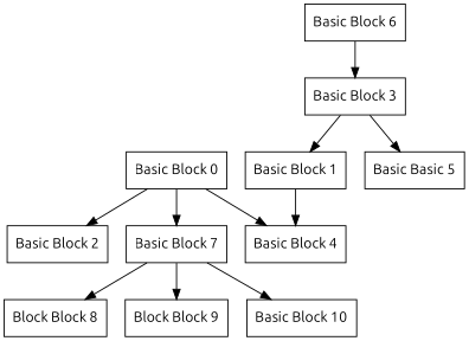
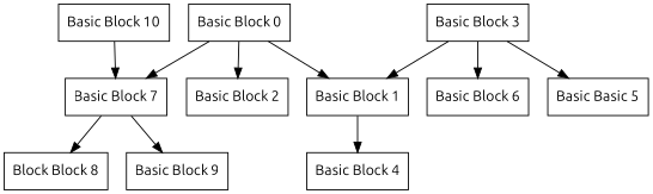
  digraph {
    fontname=Ubuntu
    node [fontname=Ubuntu shape=box]
    edge [fontname=Ubuntu]
    "Basic Block 0"
    "Basic Block 1"
    "Basic Block 2"
    "Basic Block 7"
    "Basic Block 4"
    n6 [label="Block Block 8"]
-   "Basic Block 9" [label="Block Block 9"]
+   "Basic Block 9"
    "Basic Block 10"
    "Basic Block 3"
    n10 [label="Basic Basic 5"]
    "Basic Block 6"
-   "Basic Block 0" -> "Basic Block 4"
+   "Basic Block 0" -> "Basic Block 1"
    "Basic Block 0" -> "Basic Block 2"
    "Basic Block 0" -> "Basic Block 7"
    "Basic Block 1" -> "Basic Block 4"
    "Basic Block 7" -> n6
    "Basic Block 7" -> "Basic Block 9"
-   "Basic Block 7" -> "Basic Block 10"
+   "Basic Block 10" -> "Basic Block 7"
    "Basic Block 3" -> "Basic Block 1"
    "Basic Block 3" -> n10
-   "Basic Block 6" -> "Basic Block 3"
+   "Basic Block 3" -> "Basic Block 6"
  }
